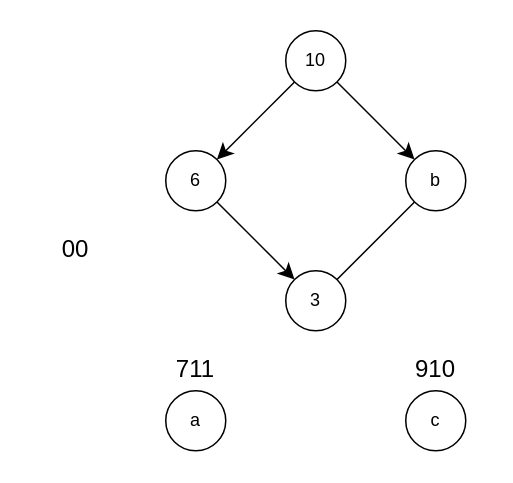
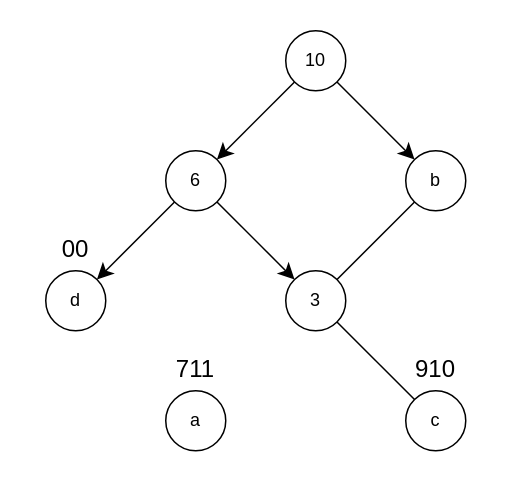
  <mxCell id="0" />
  <mxCell id="1" parent="0" />
+ <mxCell id="2" style="edgeStyle=none;curved=1;rounded=0;orthogonalLoop=1;jettySize=auto;html=1;exitX=1;exitY=1;exitDx=0;exitDy=0;entryX=0;entryY=0;entryDx=0;entryDy=0;fontSize=12;startSize=8;endSize=8;endArrow=none;endFill=0;" edge="1" parent="1" source="4" target="5"><mxGeometry relative="1" as="geometry" /></mxCell>
  <mxCell id="3" style="edgeStyle=none;curved=1;rounded=0;orthogonalLoop=1;jettySize=auto;html=1;exitX=0;exitY=1;exitDx=0;exitDy=0;fontSize=12;startSize=8;endSize=8;endArrow=none;endFill=0;" edge="1" parent="1" source="4" target="12"><mxGeometry relative="1" as="geometry" /></mxCell>
  <mxCell id="4" value="3" style="ellipse;whiteSpace=wrap;html=1;aspect=fixed;" vertex="1" parent="1"><mxGeometry x="190" y="180" width="40" height="40" as="geometry" /></mxCell>
  <mxCell id="5" value="c" style="ellipse;whiteSpace=wrap;html=1;aspect=fixed;" vertex="1" parent="1"><mxGeometry x="270" y="260" width="40" height="40" as="geometry" /></mxCell>
  <mxCell id="6" value="a" style="ellipse;whiteSpace=wrap;html=1;aspect=fixed;" vertex="1" parent="1"><mxGeometry x="110" y="260" width="40" height="40" as="geometry" /></mxCell>
+ <mxCell id="7" value="d" style="ellipse;whiteSpace=wrap;html=1;aspect=fixed;" vertex="1" parent="1"><mxGeometry x="30" y="180" width="40" height="40" as="geometry" /></mxCell>
  <mxCell id="8" style="edgeStyle=none;curved=1;rounded=0;orthogonalLoop=1;jettySize=auto;html=1;exitX=1;exitY=0.5;exitDx=0;exitDy=0;fontSize=12;startSize=8;endSize=8;" edge="1" parent="1" source="5" target="5"><mxGeometry relative="1" as="geometry" /></mxCell>
  <mxCell id="9" style="edgeStyle=none;curved=1;rounded=0;orthogonalLoop=1;jettySize=auto;html=1;exitX=1;exitY=1;exitDx=0;exitDy=0;entryX=0;entryY=0;entryDx=0;entryDy=0;fontSize=12;startSize=8;endSize=8;" edge="1" parent="1" source="11" target="4"><mxGeometry relative="1" as="geometry" /></mxCell>
+ <mxCell id="10" style="edgeStyle=none;curved=1;rounded=0;orthogonalLoop=1;jettySize=auto;html=1;exitX=0;exitY=1;exitDx=0;exitDy=0;entryX=1;entryY=0;entryDx=0;entryDy=0;fontSize=12;startSize=8;endSize=8;" edge="1" parent="1" source="11" target="7"><mxGeometry relative="1" as="geometry" /></mxCell>
  <mxCell id="11" value="6" style="ellipse;whiteSpace=wrap;html=1;aspect=fixed;" vertex="1" parent="1"><mxGeometry x="110" y="100" width="40" height="40" as="geometry" /></mxCell>
  <mxCell id="12" value="b" style="ellipse;whiteSpace=wrap;html=1;aspect=fixed;" vertex="1" parent="1"><mxGeometry x="270" y="100" width="40" height="40" as="geometry" /></mxCell>
  <mxCell id="13" style="edgeStyle=none;curved=1;rounded=0;orthogonalLoop=1;jettySize=auto;html=1;exitX=0;exitY=1;exitDx=0;exitDy=0;entryX=1;entryY=0;entryDx=0;entryDy=0;fontSize=12;startSize=8;endSize=8;" edge="1" parent="1" source="15" target="11"><mxGeometry relative="1" as="geometry" /></mxCell>
  <mxCell id="14" style="edgeStyle=none;curved=1;rounded=0;orthogonalLoop=1;jettySize=auto;html=1;exitX=1;exitY=1;exitDx=0;exitDy=0;entryX=0;entryY=0;entryDx=0;entryDy=0;fontSize=12;startSize=8;endSize=8;" edge="1" parent="1" source="15" target="12"><mxGeometry relative="1" as="geometry" /></mxCell>
  <mxCell id="15" value="10" style="ellipse;whiteSpace=wrap;html=1;aspect=fixed;" vertex="1" parent="1"><mxGeometry x="190" width="40" height="40" as="geometry" y="20" /></mxCell>
  <mxCell id="16" value="00" style="text;html=1;align=center;verticalAlign=middle;whiteSpace=wrap;rounded=0;fontSize=16;" vertex="1" parent="1"><mxGeometry x="20" y="150" width="60" height="30" as="geometry" /></mxCell>
  <mxCell id="17" value="910" style="text;html=1;align=center;verticalAlign=middle;whiteSpace=wrap;rounded=0;fontSize=16;" vertex="1" parent="1"><mxGeometry x="260" y="230" width="60" height="30" as="geometry" /></mxCell>
  <mxCell id="18" value="711" style="text;html=1;align=center;verticalAlign=middle;whiteSpace=wrap;rounded=0;fontSize=16;" vertex="1" parent="1"><mxGeometry x="100" y="230" width="60" height="30" as="geometry" /></mxCell>
